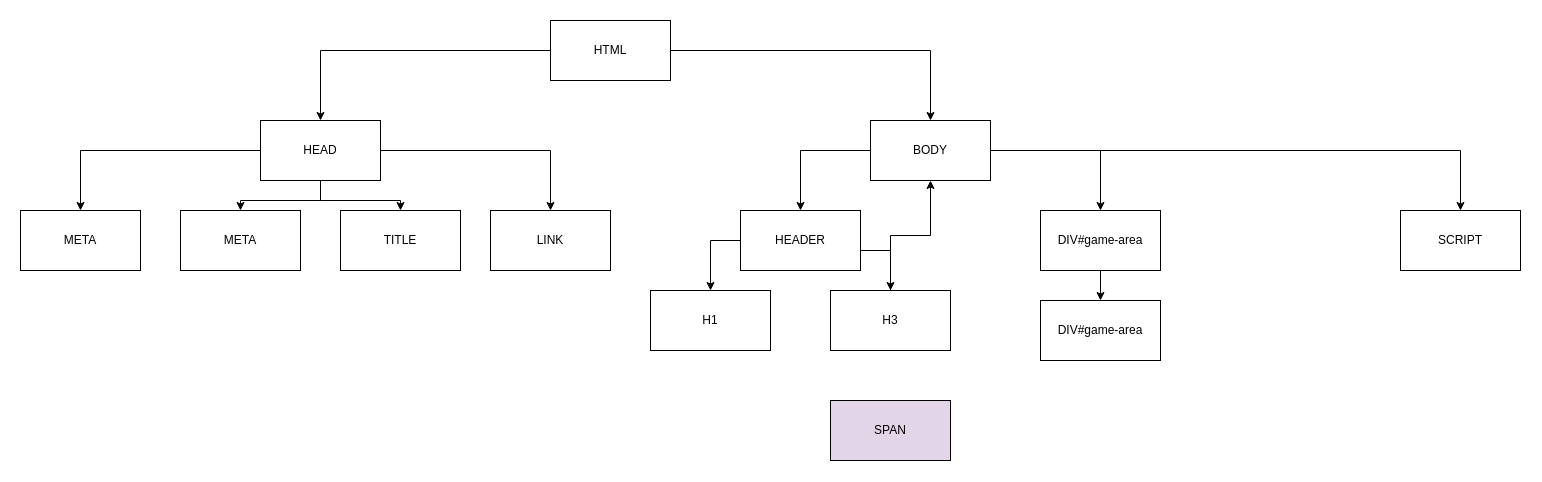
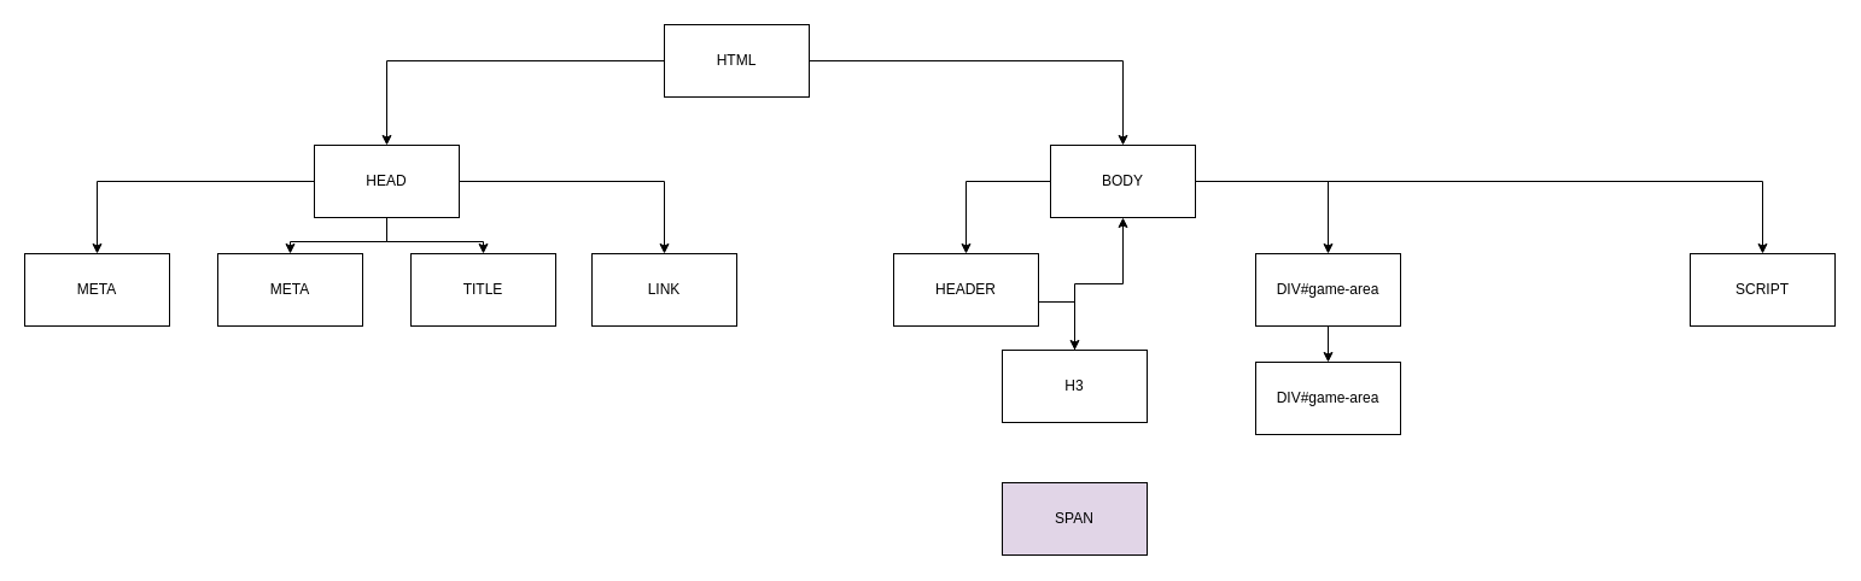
  <mxCell id="0" />
  <mxCell id="1" parent="0" />
  <mxCell id="2" style="edgeStyle=orthogonalEdgeStyle;rounded=0;orthogonalLoop=1;jettySize=auto;html=1;entryX=0.5;entryY=0;entryDx=0;entryDy=0;" edge="1" parent="1" source="4" target="9"><mxGeometry relative="1" as="geometry" /></mxCell>
  <mxCell id="3" style="edgeStyle=orthogonalEdgeStyle;rounded=0;orthogonalLoop=1;jettySize=auto;html=1;" edge="1" parent="1" source="4" target="13"><mxGeometry relative="1" as="geometry" /></mxCell>
  <mxCell id="4" value="HTML" style="rounded=0;whiteSpace=wrap;html=1;" vertex="1" parent="1"><mxGeometry x="550" y="20" width="120" height="60" as="geometry" /></mxCell>
  <mxCell id="5" style="edgeStyle=orthogonalEdgeStyle;rounded=0;orthogonalLoop=1;jettySize=auto;html=1;" edge="1" parent="1" source="9" target="14"><mxGeometry relative="1" as="geometry" /></mxCell>
  <mxCell id="6" style="edgeStyle=orthogonalEdgeStyle;rounded=0;orthogonalLoop=1;jettySize=auto;html=1;" edge="1" parent="1" source="9" target="15"><mxGeometry relative="1" as="geometry" /></mxCell>
  <mxCell id="7" style="edgeStyle=orthogonalEdgeStyle;rounded=0;orthogonalLoop=1;jettySize=auto;html=1;" edge="1" parent="1" source="9" target="16"><mxGeometry relative="1" as="geometry" /></mxCell>
  <mxCell id="8" style="edgeStyle=orthogonalEdgeStyle;rounded=0;orthogonalLoop=1;jettySize=auto;html=1;" edge="1" parent="1" source="9" target="17"><mxGeometry relative="1" as="geometry" /></mxCell>
  <mxCell id="9" value="HEAD" style="rounded=0;whiteSpace=wrap;html=1;" vertex="1" parent="1"><mxGeometry x="260" y="120" width="120" height="60" as="geometry" /></mxCell>
  <mxCell id="10" style="edgeStyle=orthogonalEdgeStyle;rounded=0;orthogonalLoop=1;jettySize=auto;html=1;" edge="1" parent="1" source="13" target="20"><mxGeometry relative="1" as="geometry" /></mxCell>
  <mxCell id="11" style="edgeStyle=orthogonalEdgeStyle;rounded=0;orthogonalLoop=1;jettySize=auto;html=1;entryX=0.5;entryY=0;entryDx=0;entryDy=0;" edge="1" parent="1" source="13" target="22"><mxGeometry relative="1" as="geometry" /></mxCell>
  <mxCell id="12" style="edgeStyle=orthogonalEdgeStyle;rounded=0;orthogonalLoop=1;jettySize=auto;html=1;" edge="1" parent="1" source="13" target="23"><mxGeometry relative="1" as="geometry" /></mxCell>
  <mxCell id="13" value="BODY" style="rounded=0;whiteSpace=wrap;html=1;" vertex="1" parent="1"><mxGeometry x="870" y="120" width="120" height="60" as="geometry" /></mxCell>
  <mxCell id="14" value="META" style="rounded=0;whiteSpace=wrap;html=1;" vertex="1" parent="1"><mxGeometry x="20" y="210" width="120" height="60" as="geometry" /></mxCell>
  <mxCell id="15" value="META" style="rounded=0;whiteSpace=wrap;html=1;" vertex="1" parent="1"><mxGeometry x="180" y="210" width="120" height="60" as="geometry" /></mxCell>
  <mxCell id="16" value="TITLE" style="rounded=0;whiteSpace=wrap;html=1;" vertex="1" parent="1"><mxGeometry x="340" y="210" width="120" height="60" as="geometry" /></mxCell>
  <mxCell id="17" value="LINK" style="rounded=0;whiteSpace=wrap;html=1;" vertex="1" parent="1"><mxGeometry x="490" y="210" width="120" height="60" as="geometry" /></mxCell>
- <mxCell id="18" style="edgeStyle=orthogonalEdgeStyle;rounded=0;orthogonalLoop=1;jettySize=auto;html=1;entryX=0.5;entryY=0;entryDx=0;entryDy=0;" edge="1" parent="1" source="20" target="24"><mxGeometry relative="1" as="geometry"><Array as="points"><mxPoint x="710" y="240" /></Array></mxGeometry></mxCell>
  <mxCell id="19" style="edgeStyle=orthogonalEdgeStyle;rounded=0;orthogonalLoop=1;jettySize=auto;html=1;entryX=0.5;entryY=0;entryDx=0;entryDy=0;" edge="1" parent="1" source="20" target="26"><mxGeometry relative="1" as="geometry"><Array as="points"><mxPoint x="890" y="250" /></Array></mxGeometry></mxCell>
  <mxCell id="20" value="HEADER" style="rounded=0;whiteSpace=wrap;html=1;" vertex="1" parent="1"><mxGeometry x="740" y="210" width="120" height="60" as="geometry" /></mxCell>
  <mxCell id="21" style="edgeStyle=orthogonalEdgeStyle;rounded=0;orthogonalLoop=1;jettySize=auto;html=1;" edge="1" parent="1" source="22" target="28"><mxGeometry relative="1" as="geometry" /></mxCell>
  <mxCell id="22" value="DIV#game-area" style="rounded=0;whiteSpace=wrap;html=1;" vertex="1" parent="1"><mxGeometry x="1040" y="210" width="120" height="60" as="geometry" /></mxCell>
  <mxCell id="23" value="SCRIPT" style="rounded=0;whiteSpace=wrap;html=1;" vertex="1" parent="1"><mxGeometry x="1400" y="210" width="120" height="60" as="geometry" /></mxCell>
- <mxCell id="24" value="H1" style="rounded=0;whiteSpace=wrap;html=1;" vertex="1" parent="1"><mxGeometry x="650" y="290" width="120" height="60" as="geometry" /></mxCell>
  <mxCell id="25" style="edgeStyle=orthogonalEdgeStyle;rounded=0;orthogonalLoop=1;jettySize=auto;html=1;" edge="1" parent="1" source="26" target="13"><mxGeometry relative="1" as="geometry" /></mxCell>
  <mxCell id="26" value="H3" style="rounded=0;whiteSpace=wrap;html=1;" vertex="1" parent="1"><mxGeometry x="830" y="290" width="120" height="60" as="geometry" /></mxCell>
  <mxCell id="27" value="SPAN" style="rounded=0;whiteSpace=wrap;html=1;fillColor=#e1d5e7;" vertex="1" parent="1"><mxGeometry x="830" y="400" width="120" height="60" as="geometry" /></mxCell>
  <mxCell id="28" value="DIV#game-area" style="rounded=0;whiteSpace=wrap;html=1;" vertex="1" parent="1"><mxGeometry x="1040" y="300" width="120" height="60" as="geometry" /></mxCell>
